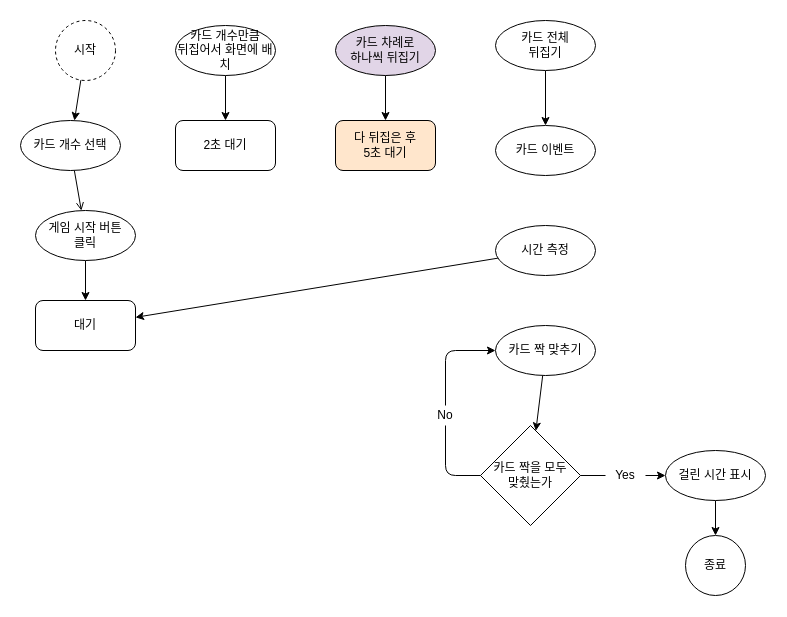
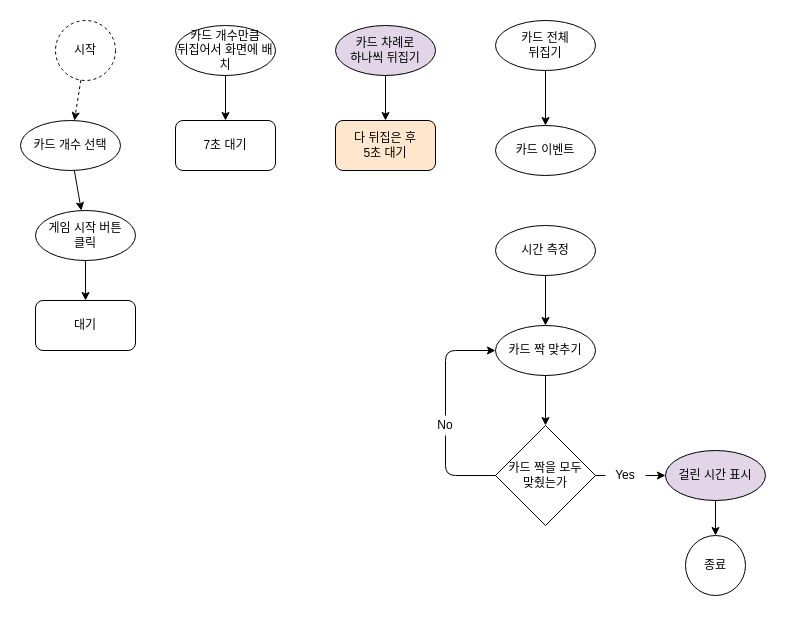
  <mxCell id="0" />
  <mxCell id="1" parent="0" />
- <mxCell id="2" value="" style="edgeStyle=none;html=1;" edge="1" parent="1" source="3" target="5"><mxGeometry relative="1" as="geometry" /></mxCell>
+ <mxCell id="2" value="" style="edgeStyle=none;html=1;dashed=1;" edge="1" parent="1" source="3" target="5"><mxGeometry relative="1" as="geometry" /></mxCell>
  <mxCell id="3" value="시작" style="ellipse;whiteSpace=wrap;html=1;aspect=fixed;dashed=1;" vertex="1" parent="1"><mxGeometry x="55" y="20" width="60" height="60" as="geometry" /></mxCell>
- <mxCell id="4" value="" style="edgeStyle=none;html=1;endArrow=open;" edge="1" parent="1" source="5" target="7"><mxGeometry relative="1" as="geometry" /></mxCell>
+ <mxCell id="4" value="" style="edgeStyle=none;html=1;" edge="1" parent="1" source="5" target="7"><mxGeometry relative="1" as="geometry" /></mxCell>
  <mxCell id="5" value="카드 개수 선택" style="ellipse;whiteSpace=wrap;html=1;" vertex="1" parent="1"><mxGeometry x="20" y="120" width="100" height="50" as="geometry" /></mxCell>
  <mxCell id="6" value="" style="edgeStyle=none;html=1;" edge="1" parent="1" source="7" target="8"><mxGeometry relative="1" as="geometry" /></mxCell>
  <mxCell id="7" value="게임 시작 버튼 &lt;br&gt;클릭" style="ellipse;whiteSpace=wrap;html=1;" vertex="1" parent="1"><mxGeometry y="210" width="100" height="50" as="geometry" x="35" /></mxCell>
  <mxCell id="8" value="대기" style="rounded=1;whiteSpace=wrap;html=1;" vertex="1" parent="1"><mxGeometry y="300" width="100" height="50" as="geometry" x="35" /></mxCell>
  <mxCell id="9" value="" style="edgeStyle=none;html=1;" edge="1" parent="1" source="10"><mxGeometry relative="1" as="geometry"><mxPoint x="225" y="120" as="targetPoint" /></mxGeometry></mxCell>
  <mxCell id="10" value="카드 개수만큼&lt;br&gt;뒤집어서 화면에 배치" style="ellipse;whiteSpace=wrap;html=1;" vertex="1" parent="1"><mxGeometry x="175" y="25" width="100" height="50" as="geometry" /></mxCell>
- <mxCell id="11" value="2초 대기" style="rounded=1;whiteSpace=wrap;html=1;" vertex="1" parent="1"><mxGeometry x="175" y="120" width="100" height="50" as="geometry" /></mxCell>
+ <mxCell id="11" value="7초 대기" style="rounded=1;whiteSpace=wrap;html=1;" vertex="1" parent="1"><mxGeometry x="175" y="120" width="100" height="50" as="geometry" /></mxCell>
  <mxCell id="12" value="" style="edgeStyle=none;html=1;" edge="1" parent="1" source="13"><mxGeometry relative="1" as="geometry"><mxPoint x="385" y="120" as="targetPoint" /></mxGeometry></mxCell>
  <mxCell id="13" value="카드 차례로 &lt;br&gt;하나씩 뒤집기" style="ellipse;whiteSpace=wrap;html=1;fillColor=#e1d5e7;" vertex="1" parent="1"><mxGeometry x="335" y="25" width="100" height="50" as="geometry" /></mxCell>
  <mxCell id="14" value="다 뒤집은 후 &lt;br&gt;5초 대기" style="rounded=1;whiteSpace=wrap;html=1;fillColor=#ffe6cc;" vertex="1" parent="1"><mxGeometry x="335" y="120" width="100" height="50" as="geometry" /></mxCell>
  <mxCell id="15" value="" style="edgeStyle=none;html=1;" edge="1" parent="1" source="16" target="32"><mxGeometry relative="1" as="geometry" /></mxCell>
  <mxCell id="16" value="카드 전체 &lt;br&gt;뒤집기&lt;br&gt;" style="ellipse;whiteSpace=wrap;html=1;" vertex="1" parent="1"><mxGeometry x="495" y="20" width="100" height="50" as="geometry" /></mxCell>
- <mxCell id="17" value="" style="edgeStyle=none;html=1;" edge="1" parent="1" source="18" target="8"><mxGeometry relative="1" as="geometry" /></mxCell>
+ <mxCell id="17" value="" style="edgeStyle=none;html=1;" edge="1" parent="1" source="18" target="23"><mxGeometry relative="1" as="geometry" /></mxCell>
  <mxCell id="18" value="시간 측정" style="ellipse;whiteSpace=wrap;html=1;" vertex="1" parent="1"><mxGeometry x="495" y="225" width="100" height="50" as="geometry" /></mxCell>
  <mxCell id="19" style="edgeStyle=none;html=1;entryX=0;entryY=0.5;entryDx=0;entryDy=0;startArrow=none;" edge="1" parent="1" source="27" target="23"><mxGeometry relative="1" as="geometry"><Array as="points"><mxPoint x="445" y="350" /></Array></mxGeometry></mxCell>
  <mxCell id="20" value="" style="edgeStyle=none;html=1;startArrow=none;" edge="1" parent="1" source="30" target="26"><mxGeometry relative="1" as="geometry" /></mxCell>
- <mxCell id="21" value="카드 짝을 모두 &lt;br&gt;맞췄는가" style="rhombus;whiteSpace=wrap;html=1;" vertex="1" parent="1"><mxGeometry x="480" y="425" width="100" height="100" as="geometry" /></mxCell>
+ <mxCell id="21" value="카드 짝을 모두 &lt;br&gt;맞췄는가" style="rhombus;whiteSpace=wrap;html=1;" vertex="1" parent="1"><mxGeometry x="495" y="425" width="100" height="100" as="geometry" /></mxCell>
  <mxCell id="22" value="" style="edgeStyle=none;html=1;" edge="1" parent="1" source="23" target="21"><mxGeometry relative="1" as="geometry" /></mxCell>
  <mxCell id="23" value="카드 짝 맞추기" style="ellipse;whiteSpace=wrap;html=1;" vertex="1" parent="1"><mxGeometry x="495" y="325" width="100" height="50" as="geometry" /></mxCell>
  <mxCell id="24" value="종료" style="ellipse;whiteSpace=wrap;html=1;aspect=fixed;" vertex="1" parent="1"><mxGeometry x="685" y="535" width="60" height="60" as="geometry" /></mxCell>
  <mxCell id="25" value="" style="edgeStyle=none;html=1;" edge="1" parent="1" source="26" target="24"><mxGeometry relative="1" as="geometry" /></mxCell>
- <mxCell id="26" value="걸린 시간 표시" style="ellipse;whiteSpace=wrap;html=1;" vertex="1" parent="1"><mxGeometry x="665" y="450" width="100" height="50" as="geometry" /></mxCell>
- <mxCell id="27" value="No" style="text;html=1;strokeColor=none;fillColor=none;align=center;verticalAlign=middle;whiteSpace=wrap;rounded=0;" vertex="1" parent="1"><mxGeometry x="425" y="405" width="40" height="20" as="geometry" /></mxCell>
+ <mxCell id="26" value="걸린 시간 표시" style="ellipse;whiteSpace=wrap;html=1;fillColor=#e1d5e7;" vertex="1" parent="1"><mxGeometry x="665" y="450" width="100" height="50" as="geometry" /></mxCell>
+ <mxCell id="27" value="No" style="text;html=1;strokeColor=none;fillColor=none;align=center;verticalAlign=middle;whiteSpace=wrap;rounded=0;" vertex="1" parent="1"><mxGeometry x="425" y="415" width="40" height="20" as="geometry" /></mxCell>
  <mxCell id="28" value="" style="edgeStyle=none;html=1;entryX=0.5;entryY=1;entryDx=0;entryDy=0;endArrow=none;" edge="1" parent="1" source="21" target="27"><mxGeometry relative="1" as="geometry"><mxPoint x="495" y="475" as="sourcePoint" /><mxPoint x="495" y="350" as="targetPoint" /><Array as="points"><mxPoint x="445" y="475" /></Array></mxGeometry></mxCell>
  <mxCell id="29" value="" style="edgeStyle=none;html=1;endArrow=none;" edge="1" parent="1"><mxGeometry relative="1" as="geometry"><mxPoint x="615" y="475" as="sourcePoint" /><mxPoint x="615" y="475" as="targetPoint" /></mxGeometry></mxCell>
  <mxCell id="30" value="Yes" style="text;html=1;strokeColor=none;fillColor=none;align=center;verticalAlign=middle;whiteSpace=wrap;rounded=0;" vertex="1" parent="1"><mxGeometry x="605" y="465" width="40" height="20" as="geometry" /></mxCell>
  <mxCell id="31" value="" style="edgeStyle=none;html=1;endArrow=none;" edge="1" parent="1" source="21" target="30"><mxGeometry relative="1" as="geometry"><mxPoint x="595" y="475" as="sourcePoint" /><mxPoint x="665" y="475" as="targetPoint" /></mxGeometry></mxCell>
  <mxCell id="32" value="카드 이벤트&lt;br&gt;" style="ellipse;whiteSpace=wrap;html=1;" vertex="1" parent="1"><mxGeometry x="495" y="125" width="100" height="50" as="geometry" /></mxCell>
